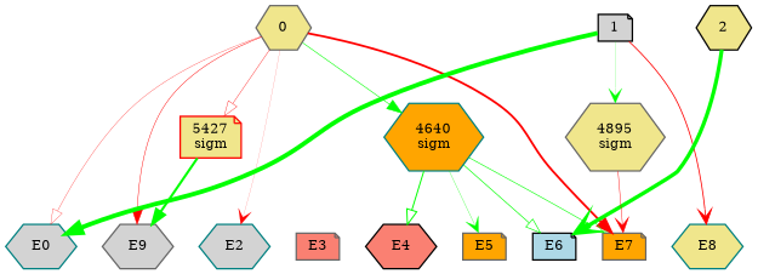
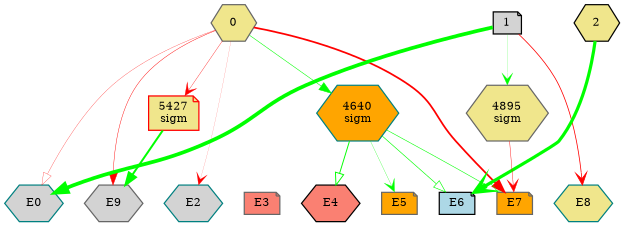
  digraph {
    node [color=gray40 fillcolor=khaki fontsize=9 shape=hexagon style=filled]
    edge [style=solid]
    0 [height=0.2 width=0.2]
    1 [color=black fillcolor=lightgrey height=0.2 shape=note width=0.2]
    2 [color=black height=0.2 width=0.2]
    E0 [color=teal fillcolor=lightgrey height=0.2 width=0.2]
    n5 [fillcolor=lightgrey height=0.2 label=E9 width=0.2]
    E2 [color=teal fillcolor=lightgrey height=0.2 width=0.2]
    E3 [fillcolor=salmon height=0.2 shape=note width=0.2]
    E4 [color=black fillcolor=salmon height=0.2 width=0.2]
    E5 [fillcolor=orange height=0.2 shape=note width=0.2]
    E6 [color=black fillcolor=lightblue height=0.2 shape=note width=0.2]
    E7 [fillcolor=orange height=0.2 shape=note width=0.2]
    E8 [color=teal height=0.2 width=0.2]
    n13 [color=teal fillcolor=orange height=0.2 label="4640\nsigm" width=0.2]
    n14 [color=red height=0.2 label="5427\nsigm" shape=note width=0.2]
    n15 [height=0.2 label="4895\nsigm" width=0.2]
    subgraph sub_1 {
      rank=source
      0
      1
      2
    }
    subgraph sub_2 {
      rank=sink
      E0
      n5
      E2
      E3
      E4
      E5
      E6
      E7
      E8
    }
    0 -> 1 [style=invis]
    0 -> E0 [arrowhead=onormal color=red penwidth=0.2153913658698577]
    0 -> n5 [arrowhead=normal color=red penwidth=0.3533362396217715]
    0 -> E2 [arrowhead=vee color=red penwidth=0.10058898316552889]
    0 -> E7 [arrowhead=normal color=red penwidth=1.4282146747337467]
    0 -> n13 [arrowhead=normal color=green penwidth=0.43863452626347166]
-   0 -> n14 [arrowhead=onormal color=red penwidth=0.28133436689628005]
+   0 -> n14 [arrowhead=vee color=red penwidth=0.28133436689628005]
    1 -> 2 [style=invis]
    1 -> E0 [arrowhead=normal color=green penwidth=3.047230241059809]
    1 -> E8 [arrowhead=vee color=red penwidth=0.6302644423990128]
    1 -> n15 [arrowhead=vee color=green penwidth=0.1374865444996796]
    2 -> E6 [arrowhead=vee color=green penwidth=2.598681297650928]
    E0 -> n5 [style=invis]
    n5 -> E2 [style=invis]
    E2 -> E3 [style=invis]
    E3 -> E4 [style=invis]
    E4 -> E5 [style=invis]
    E5 -> E6 [style=invis]
    E6 -> E7 [style=invis]
    E7 -> E8 [style=invis]
    n13 -> E4 [arrowhead=onormal color=green penwidth=0.7724194959094861]
    n13 -> E5 [arrowhead=vee color=green penwidth=0.2178344869169952]
    n13 -> E6 [arrowhead=onormal color=green penwidth=0.5071836724053602]
    n13 -> E7 [arrowhead=onormal color=green penwidth=0.4548122629006842]
    n14 -> n5 [arrowhead=normal color=green penwidth=1.6233171593151317]
    n15 -> E7 [arrowhead=vee color=red penwidth=0.3378679759118895]
  }
